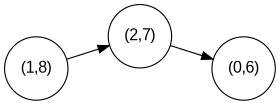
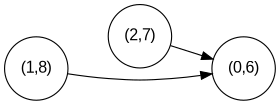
  digraph {
    fontname="Liberation Sans"
    rankdir=LR
    node [fontname="Liberation Sans" shape=circle]
    edge [fontname="Liberation Sans"]
    n1 [label="(1,8)"]
    n2 [label="(2,7)"]
    n3 [label="(0,6)"]
-   n1 -> n2
+   n1 -> n3
    n2 -> n3
  }
